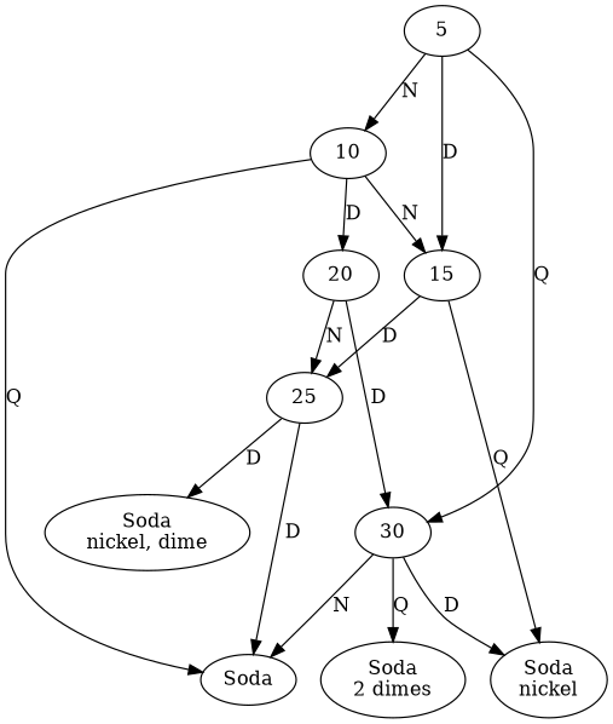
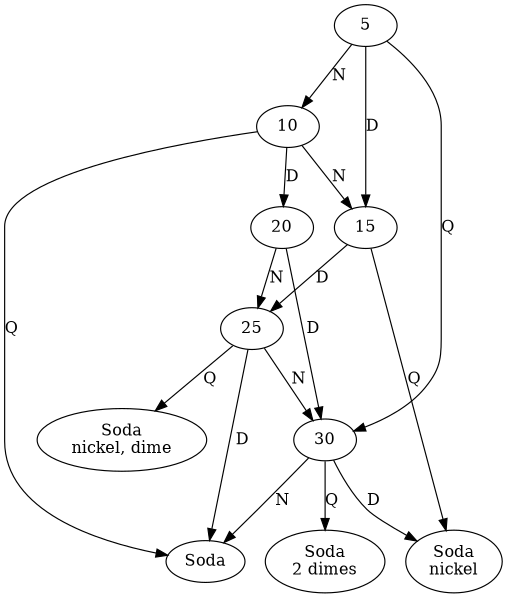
  digraph {
    5
    10
    15
    30
    20
    Soda
    25
    "Soda\nnickel, dime"
    "Soda\nnickel"
    "Soda\n2 dimes"
    5 -> 10 [label=N]
    5 -> 15 [label=D]
    5 -> 30 [label=Q]
    10 -> 15 [label=N]
    10 -> 20 [label=D]
    10 -> Soda [label=Q]
    15 -> 25 [label=D]
    15 -> "Soda\nnickel" [label=Q]
    30 -> Soda [label=N]
    30 -> "Soda\nnickel" [label=D]
    30 -> "Soda\n2 dimes" [label=Q]
    20 -> 30 [label=D]
    20 -> 25 [label=N]
+   25 -> 30 [label=N]
    25 -> Soda [label=D]
-   25 -> "Soda\nnickel, dime" [label=D]
+   25 -> "Soda\nnickel, dime" [label=Q]
  }
